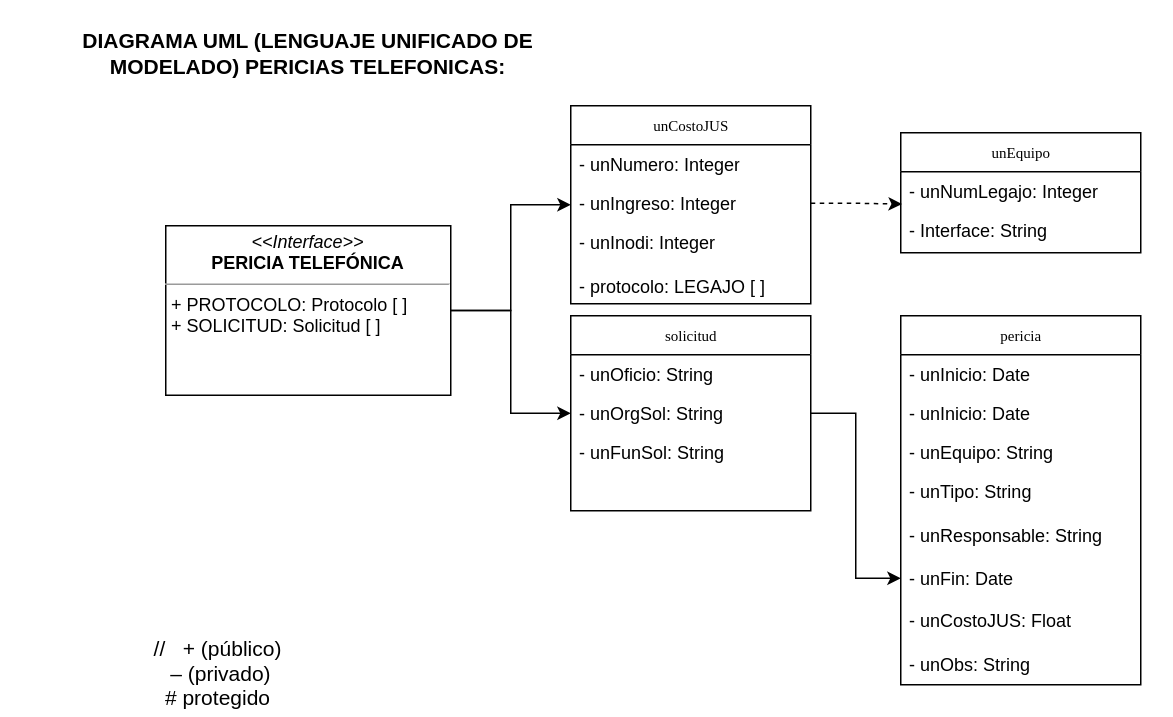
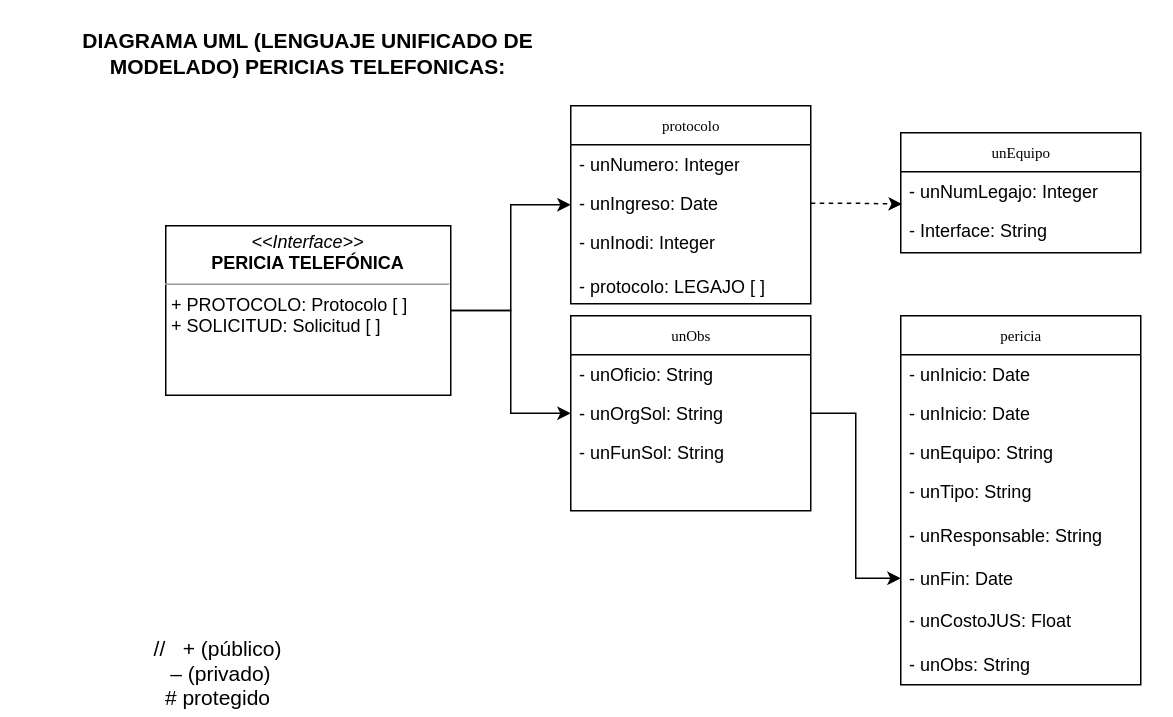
  <mxCell id="0" />
  <mxCell id="1" parent="0" />
- <mxCell id="2" value="unCostoJUS" style="swimlane;html=1;fontStyle=0;childLayout=stackLayout;horizontal=1;startSize=26;fillColor=none;horizontalStack=0;resizeParent=1;resizeLast=0;collapsible=1;marginBottom=0;swimlaneFillColor=#ffffff;rounded=0;shadow=0;comic=0;labelBackgroundColor=none;strokeWidth=1;fontFamily=Verdana;fontSize=10;align=center;" parent="1" vertex="1"><mxGeometry x="380" y="70" width="160" height="132" as="geometry"><mxRectangle x="350" y="160" width="80" height="26" as="alternateBounds" /></mxGeometry></mxCell>
+ <mxCell id="2" value="protocolo" style="swimlane;html=1;fontStyle=0;childLayout=stackLayout;horizontal=1;startSize=26;fillColor=none;horizontalStack=0;resizeParent=1;resizeLast=0;collapsible=1;marginBottom=0;swimlaneFillColor=#ffffff;rounded=0;shadow=0;comic=0;labelBackgroundColor=none;strokeWidth=1;fontFamily=Verdana;fontSize=10;align=center;" parent="1" vertex="1"><mxGeometry x="380" y="70" width="160" height="132" as="geometry"><mxRectangle x="350" y="160" width="80" height="26" as="alternateBounds" /></mxGeometry></mxCell>
  <mxCell id="3" value="- unNumero: Integer" style="text;html=1;strokeColor=none;fillColor=none;align=left;verticalAlign=top;spacingLeft=4;spacingRight=4;whiteSpace=wrap;overflow=hidden;rotatable=0;points=[[0,0.5],[1,0.5]];portConstraint=eastwest;" parent="2" vertex="1"><mxGeometry y="26" width="160" height="26" as="geometry" /></mxCell>
- <mxCell id="4" value="- unIngreso: Integer" style="text;html=1;strokeColor=none;fillColor=none;align=left;verticalAlign=top;spacingLeft=4;spacingRight=4;whiteSpace=wrap;overflow=hidden;rotatable=0;points=[[0,0.5],[1,0.5]];portConstraint=eastwest;" parent="2" vertex="1"><mxGeometry y="52" width="160" height="26" as="geometry" /></mxCell>
+ <mxCell id="4" value="- unIngreso: Date" style="text;html=1;strokeColor=none;fillColor=none;align=left;verticalAlign=top;spacingLeft=4;spacingRight=4;whiteSpace=wrap;overflow=hidden;rotatable=0;points=[[0,0.5],[1,0.5]];portConstraint=eastwest;" parent="2" vertex="1"><mxGeometry y="52" width="160" height="26" as="geometry" /></mxCell>
  <mxCell id="5" value="- unInodi: Integer&lt;br&gt;&lt;br&gt;- protocolo: LEGAJO [ ]" style="text;html=1;strokeColor=none;fillColor=none;align=left;verticalAlign=top;spacingLeft=4;spacingRight=4;whiteSpace=wrap;overflow=hidden;rotatable=0;points=[[0,0.5],[1,0.5]];portConstraint=eastwest;" parent="2" vertex="1"><mxGeometry y="78" width="160" height="52" as="geometry" /></mxCell>
  <mxCell id="6" value="" style="edgeStyle=orthogonalEdgeStyle;rounded=0;orthogonalLoop=1;jettySize=auto;html=1;fontSize=14;entryX=0;entryY=0.5;entryDx=0;entryDy=0;" edge="1" parent="1" source="8" target="16"><mxGeometry relative="1" as="geometry" /></mxCell>
  <mxCell id="7" style="edgeStyle=orthogonalEdgeStyle;rounded=0;orthogonalLoop=1;jettySize=auto;html=1;exitX=1;exitY=0.5;exitDx=0;exitDy=0;entryX=0;entryY=0.5;entryDx=0;entryDy=0;fontSize=14;" edge="1" parent="1" source="8" target="2"><mxGeometry relative="1" as="geometry" /></mxCell>
  <mxCell id="8" value="&lt;p style=&quot;margin: 0px ; margin-top: 4px ; text-align: center&quot;&gt;&lt;i&gt;&amp;lt;&amp;lt;Interface&amp;gt;&amp;gt;&lt;/i&gt;&lt;br&gt;&lt;b&gt;PERICIA TELEFÓNICA&lt;/b&gt;&lt;/p&gt;&lt;hr size=&quot;1&quot;&gt;&lt;p style=&quot;margin: 0px ; margin-left: 4px&quot;&gt;+ PROTOCOLO: Protocolo [ ]&lt;br&gt;&lt;/p&gt;&lt;p style=&quot;margin: 0px ; margin-left: 4px&quot;&gt;+ SOLICITUD: Solicitud [ ]&lt;/p&gt;&lt;p style=&quot;margin: 0px ; margin-left: 4px&quot;&gt;&lt;br&gt;&lt;/p&gt;" style="verticalAlign=top;align=left;overflow=fill;fontSize=12;fontFamily=Helvetica;html=1;rounded=0;shadow=0;comic=0;labelBackgroundColor=none;strokeWidth=1" parent="1" vertex="1"><mxGeometry x="110" y="150" width="190" height="113" as="geometry" /></mxCell>
  <mxCell id="9" value="&lt;b&gt;&lt;font style=&quot;font-size: 14px&quot;&gt;DIAGRAMA UML (LENGUAJE UNIFICADO DE MODELADO) PERICIAS TELEFONICAS:&lt;/font&gt;&lt;/b&gt;" style="text;html=1;strokeColor=none;fillColor=none;align=center;verticalAlign=middle;whiteSpace=wrap;rounded=0;" vertex="1" parent="1"><mxGeometry x="20" y="20" width="370" height="30" as="geometry" /></mxCell>
  <mxCell id="10" value="&lt;br&gt;//&amp;nbsp; &amp;nbsp;+ (público)&lt;br&gt;&amp;nbsp;– (privado) &lt;br&gt;# protegido" style="text;html=1;strokeColor=none;fillColor=none;align=center;verticalAlign=middle;whiteSpace=wrap;rounded=0;fontSize=14;" vertex="1" parent="1"><mxGeometry x="70" y="425" width="150" height="30" as="geometry" /></mxCell>
  <mxCell id="11" value="unEquipo" style="swimlane;html=1;fontStyle=0;childLayout=stackLayout;horizontal=1;startSize=26;fillColor=none;horizontalStack=0;resizeParent=1;resizeLast=0;collapsible=1;marginBottom=0;swimlaneFillColor=#ffffff;rounded=0;shadow=0;comic=0;labelBackgroundColor=none;strokeWidth=1;fontFamily=Verdana;fontSize=10;align=center;" vertex="1" parent="1"><mxGeometry x="600" y="88" width="160" height="80" as="geometry"><mxRectangle x="570" y="160" width="60" height="26" as="alternateBounds" /></mxGeometry></mxCell>
  <mxCell id="12" value="- unNumLegajo: Integer" style="text;html=1;strokeColor=none;fillColor=none;align=left;verticalAlign=top;spacingLeft=4;spacingRight=4;whiteSpace=wrap;overflow=hidden;rotatable=0;points=[[0,0.5],[1,0.5]];portConstraint=eastwest;" vertex="1" parent="11"><mxGeometry y="26" width="160" height="26" as="geometry" /></mxCell>
  <mxCell id="13" value="- Interface: String" style="text;html=1;strokeColor=none;fillColor=none;align=left;verticalAlign=top;spacingLeft=4;spacingRight=4;whiteSpace=wrap;overflow=hidden;rotatable=0;points=[[0,0.5],[1,0.5]];portConstraint=eastwest;" vertex="1" parent="11"><mxGeometry y="52" width="160" height="26" as="geometry" /></mxCell>
- <mxCell id="14" value="solicitud" style="swimlane;html=1;fontStyle=0;childLayout=stackLayout;horizontal=1;startSize=26;fillColor=none;horizontalStack=0;resizeParent=1;resizeLast=0;collapsible=1;marginBottom=0;swimlaneFillColor=#ffffff;rounded=0;shadow=0;comic=0;labelBackgroundColor=none;strokeWidth=1;fontFamily=Verdana;fontSize=10;align=center;" vertex="1" parent="1"><mxGeometry x="380" y="210" width="160" height="130" as="geometry"><mxRectangle x="350" y="300" width="70" height="26" as="alternateBounds" /></mxGeometry></mxCell>
+ <mxCell id="14" value="unObs" style="swimlane;html=1;fontStyle=0;childLayout=stackLayout;horizontal=1;startSize=26;fillColor=none;horizontalStack=0;resizeParent=1;resizeLast=0;collapsible=1;marginBottom=0;swimlaneFillColor=#ffffff;rounded=0;shadow=0;comic=0;labelBackgroundColor=none;strokeWidth=1;fontFamily=Verdana;fontSize=10;align=center;" vertex="1" parent="1"><mxGeometry x="380" y="210" width="160" height="130" as="geometry"><mxRectangle x="350" y="300" width="70" height="26" as="alternateBounds" /></mxGeometry></mxCell>
  <mxCell id="15" value="- unOficio: String" style="text;html=1;strokeColor=none;fillColor=none;align=left;verticalAlign=top;spacingLeft=4;spacingRight=4;whiteSpace=wrap;overflow=hidden;rotatable=0;points=[[0,0.5],[1,0.5]];portConstraint=eastwest;" vertex="1" parent="14"><mxGeometry y="26" width="160" height="26" as="geometry" /></mxCell>
  <mxCell id="16" value="- unOrgSol: String" style="text;html=1;strokeColor=none;fillColor=none;align=left;verticalAlign=top;spacingLeft=4;spacingRight=4;whiteSpace=wrap;overflow=hidden;rotatable=0;points=[[0,0.5],[1,0.5]];portConstraint=eastwest;" vertex="1" parent="14"><mxGeometry y="52" width="160" height="26" as="geometry" /></mxCell>
  <mxCell id="17" value="- unFunSol: String" style="text;html=1;strokeColor=none;fillColor=none;align=left;verticalAlign=top;spacingLeft=4;spacingRight=4;whiteSpace=wrap;overflow=hidden;rotatable=0;points=[[0,0.5],[1,0.5]];portConstraint=eastwest;" vertex="1" parent="14"><mxGeometry y="78" width="160" height="52" as="geometry" /></mxCell>
  <mxCell id="18" value="pericia" style="swimlane;html=1;fontStyle=0;childLayout=stackLayout;horizontal=1;startSize=26;fillColor=none;horizontalStack=0;resizeParent=1;resizeLast=0;collapsible=1;marginBottom=0;swimlaneFillColor=#ffffff;rounded=0;shadow=0;comic=0;labelBackgroundColor=none;strokeWidth=1;fontFamily=Verdana;fontSize=10;align=center;" vertex="1" parent="1"><mxGeometry x="600" y="210" width="160" height="246" as="geometry"><mxRectangle x="570" y="300" width="70" height="26" as="alternateBounds" /></mxGeometry></mxCell>
  <mxCell id="19" value="- unInicio: Date" style="text;html=1;strokeColor=none;fillColor=none;align=left;verticalAlign=top;spacingLeft=4;spacingRight=4;whiteSpace=wrap;overflow=hidden;rotatable=0;points=[[0,0.5],[1,0.5]];portConstraint=eastwest;" vertex="1" parent="18"><mxGeometry y="26" width="160" height="26" as="geometry" /></mxCell>
  <mxCell id="20" value="- unInicio: Date" style="text;html=1;strokeColor=none;fillColor=none;align=left;verticalAlign=top;spacingLeft=4;spacingRight=4;whiteSpace=wrap;overflow=hidden;rotatable=0;points=[[0,0.5],[1,0.5]];portConstraint=eastwest;" vertex="1" parent="18"><mxGeometry y="52" width="160" height="26" as="geometry" /></mxCell>
  <mxCell id="21" value="- unEquipo: String" style="text;html=1;strokeColor=none;fillColor=none;align=left;verticalAlign=top;spacingLeft=4;spacingRight=4;whiteSpace=wrap;overflow=hidden;rotatable=0;points=[[0,0.5],[1,0.5]];portConstraint=eastwest;" vertex="1" parent="18"><mxGeometry y="78" width="160" height="26" as="geometry" /></mxCell>
  <mxCell id="22" value="- unTipo: String&lt;br&gt;&lt;br&gt;- unResponsable: String&lt;br&gt;&lt;br&gt;- unFin: Date&lt;br&gt;&lt;br&gt;- unCostoJUS: Float&lt;br&gt;&lt;br&gt;- unObs: String" style="text;html=1;strokeColor=none;fillColor=none;align=left;verticalAlign=top;spacingLeft=4;spacingRight=4;whiteSpace=wrap;overflow=hidden;rotatable=0;points=[[0,0.5],[1,0.5]];portConstraint=eastwest;" vertex="1" parent="18"><mxGeometry y="104" width="160" height="142" as="geometry" /></mxCell>
  <mxCell id="23" value="" style="edgeStyle=orthogonalEdgeStyle;rounded=0;orthogonalLoop=1;jettySize=auto;html=1;fontSize=14;entryX=0.005;entryY=0.828;entryDx=0;entryDy=0;entryPerimeter=0;dashed=1;" edge="1" parent="1" source="4" target="12"><mxGeometry relative="1" as="geometry" /></mxCell>
  <mxCell id="24" value="" style="edgeStyle=orthogonalEdgeStyle;rounded=0;orthogonalLoop=1;jettySize=auto;html=1;fontSize=14;" edge="1" parent="1" source="16" target="22"><mxGeometry relative="1" as="geometry" /></mxCell>
